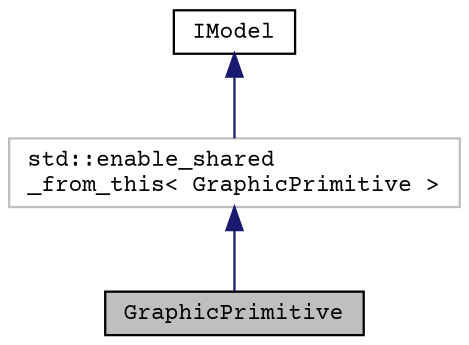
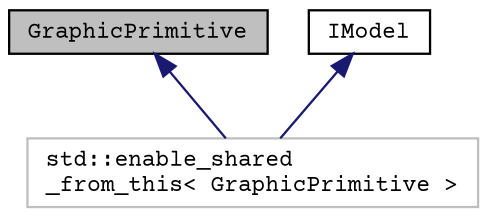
  digraph {
    fontname="Courier Prime"
    node [color=black fillcolor=white fontname="Courier Prime" fontsize=10 shape=record style=filled]
    edge [color=midnightblue dir=back fontname="Courier Prime" fontsize=10 labelfontname=Helvetica labelfontsize=10 style=solid]
    n1 [fillcolor=grey75 fontcolor=black height=0.2 label=GraphicPrimitive width=0.4]
    n2 [height=0.2 label=IModel width=0.4]
    n3 [color=grey75 height=0.2 label="std::enable_shared\l_from_this\< GraphicPrimitive \>" width=0.4]
    n2 -> n3
-   n3 -> n1
+   n1 -> n3
  }
